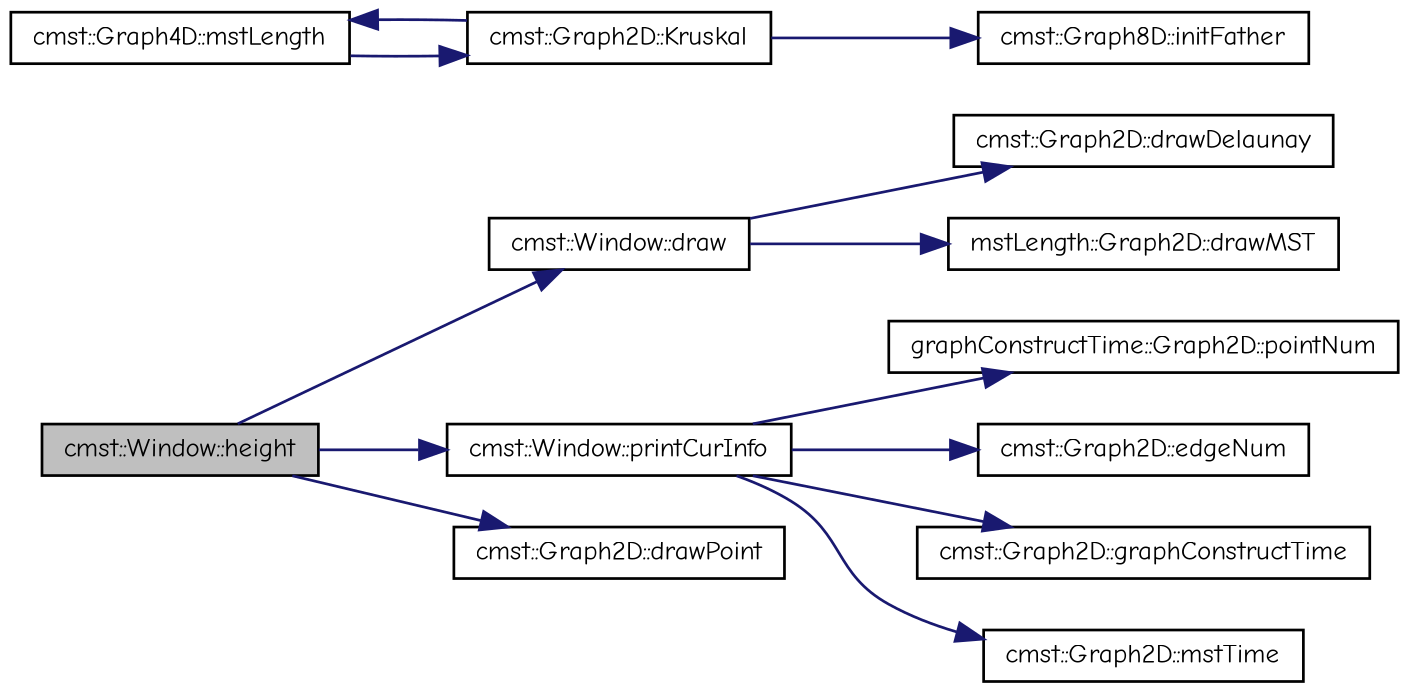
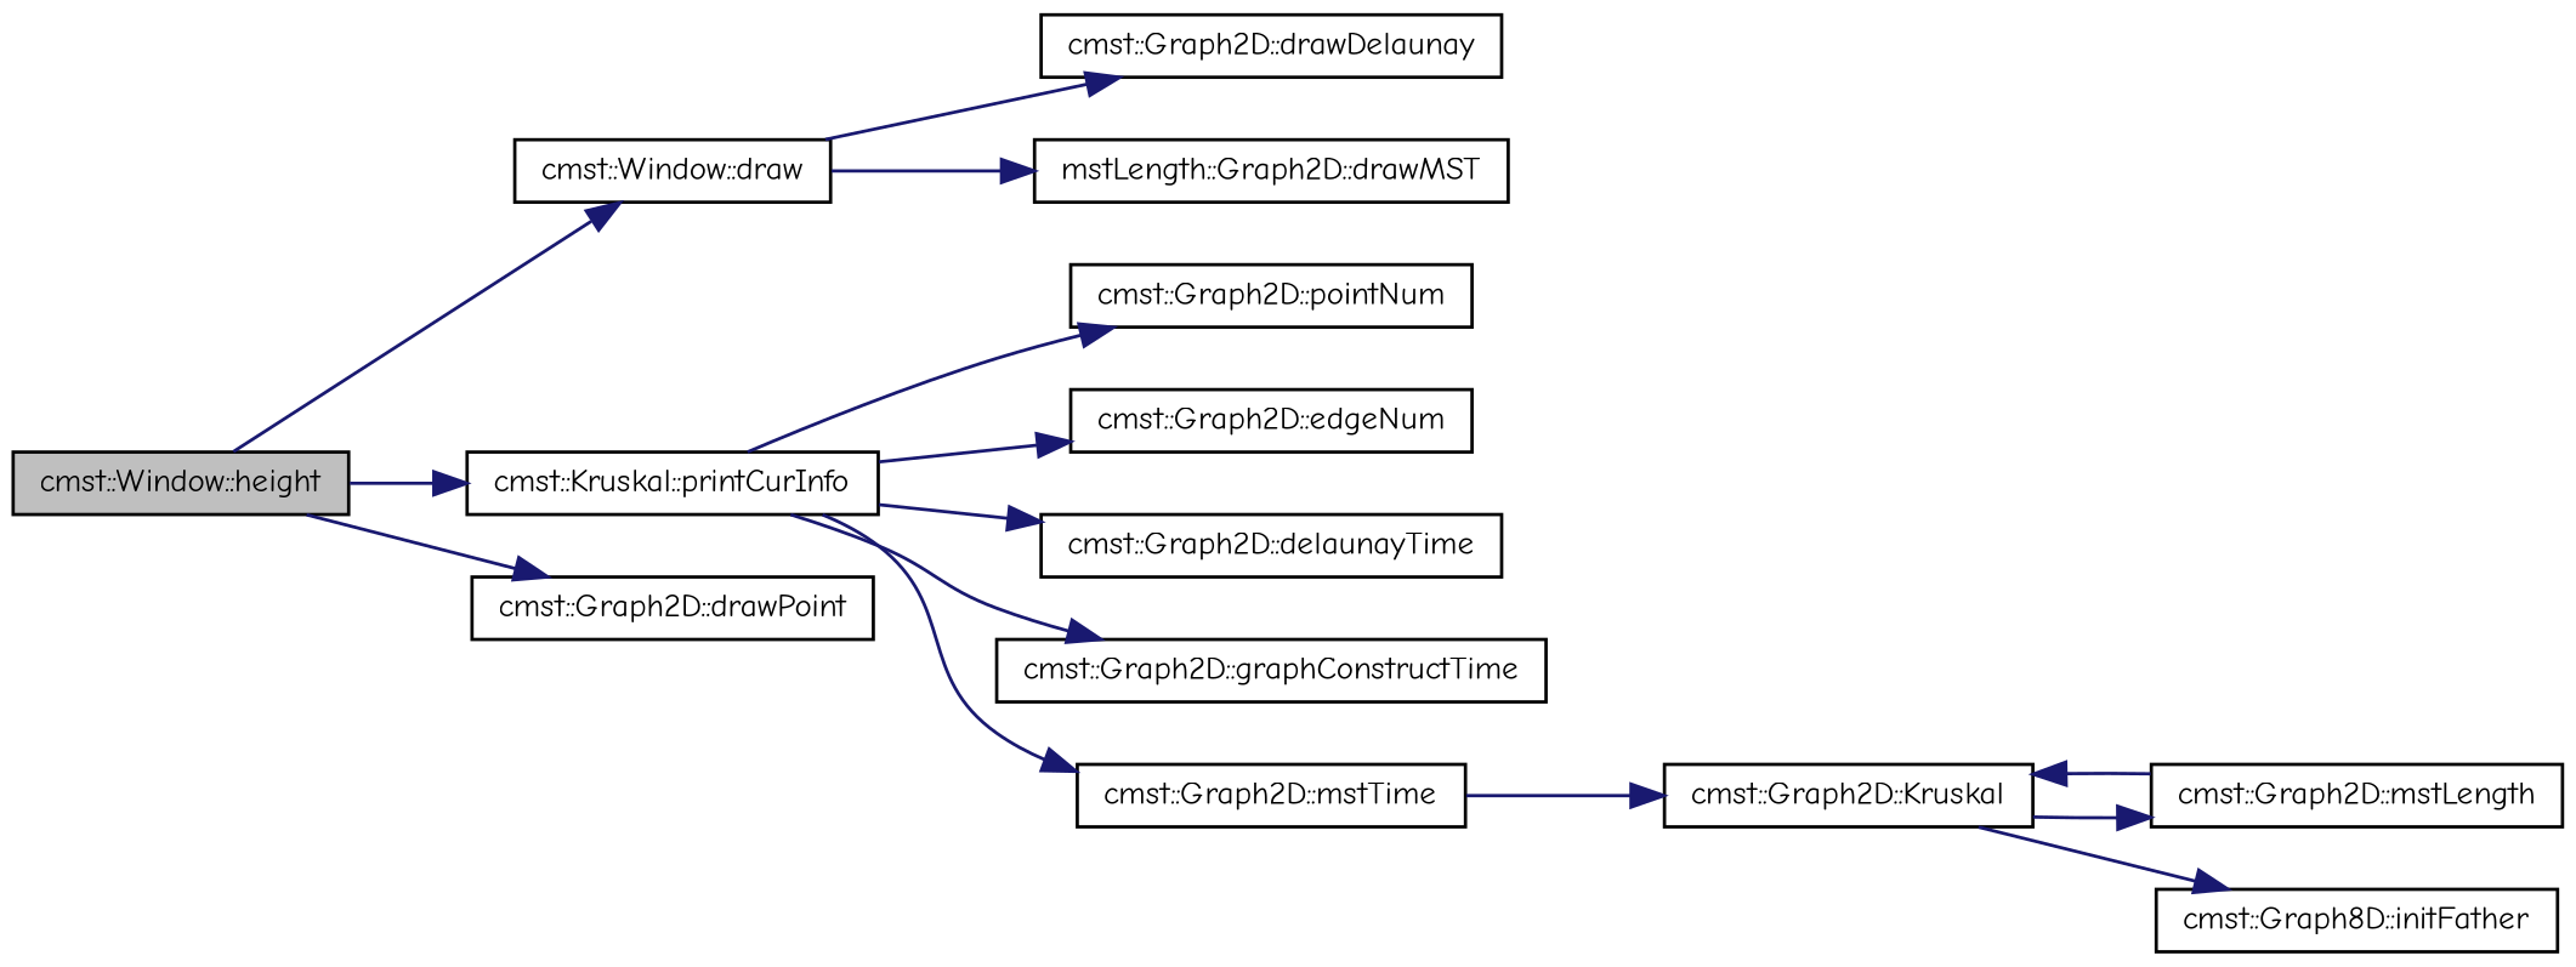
  digraph {
    fontname="Comic Neue"
    rankdir=LR
    node [color=black fillcolor=white fontname="Comic Neue" fontsize=10 shape=record style=filled]
    edge [color=midnightblue fontname="Comic Neue" fontsize=10 labelfontname=Helvetica labelfontsize=10 style=solid]
    n1 [fillcolor=grey75 fontcolor=black height=0.2 label="cmst::Window::height" width=0.4]
    n2 [height=0.2 label="cmst::Window::draw" width=0.4]
-   n3 [height=0.2 label="cmst::Window::printCurInfo" width=0.4]
+   n3 [height=0.2 label="cmst::Kruskal::printCurInfo" width=0.4]
    n4 [height=0.2 label="cmst::Graph2D::drawPoint" width=0.4]
    n5 [height=0.2 label="cmst::Graph2D::drawDelaunay" width=0.4]
    n6 [height=0.2 label="mstLength::Graph2D::drawMST" width=0.4]
-   n7 [height=0.2 label="graphConstructTime::Graph2D::pointNum" width=0.4]
+   n7 [height=0.2 label="cmst::Graph2D::pointNum" width=0.4]
    n8 [height=0.2 label="cmst::Graph2D::edgeNum" width=0.4]
+   n9 [height=0.2 label="cmst::Graph2D::delaunayTime" width=0.4]
    n10 [height=0.2 label="cmst::Graph2D::graphConstructTime" width=0.4]
    n11 [height=0.2 label="cmst::Graph2D::mstTime" width=0.4]
-   n12 [height=0.2 label="cmst::Graph4D::mstLength" width=0.4]
+   n12 [height=0.2 label="cmst::Graph2D::mstLength" width=0.4]
    n13 [height=0.2 label="cmst::Graph2D::Kruskal" width=0.4]
    n14 [height=0.2 label="cmst::Graph8D::initFather" width=0.4]
    n1 -> n2
    n1 -> n3
    n1 -> n4
    n2 -> n5
    n2 -> n6
    n3 -> n7
    n3 -> n8
+   n3 -> n9
    n3 -> n10
    n3 -> n11
+   n11 -> n13
    n12 -> n13
    n13 -> n12
    n13 -> n14
  }
